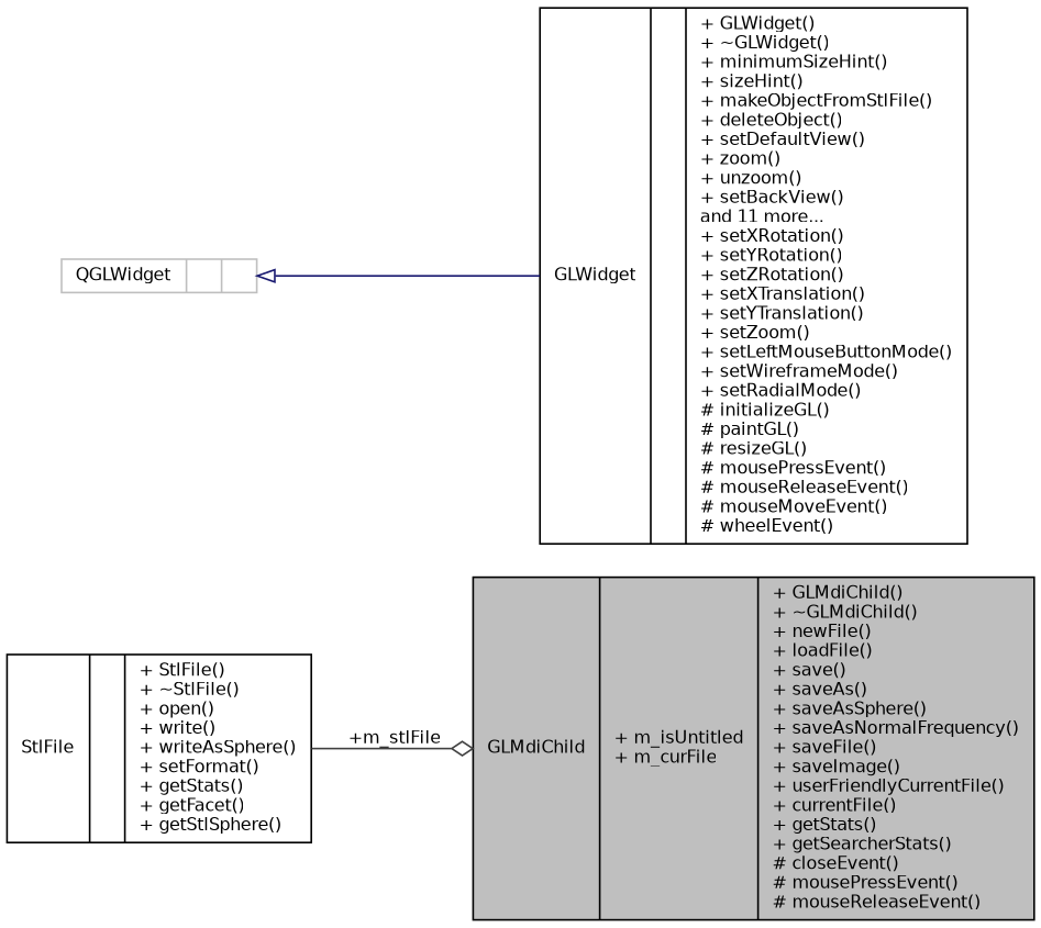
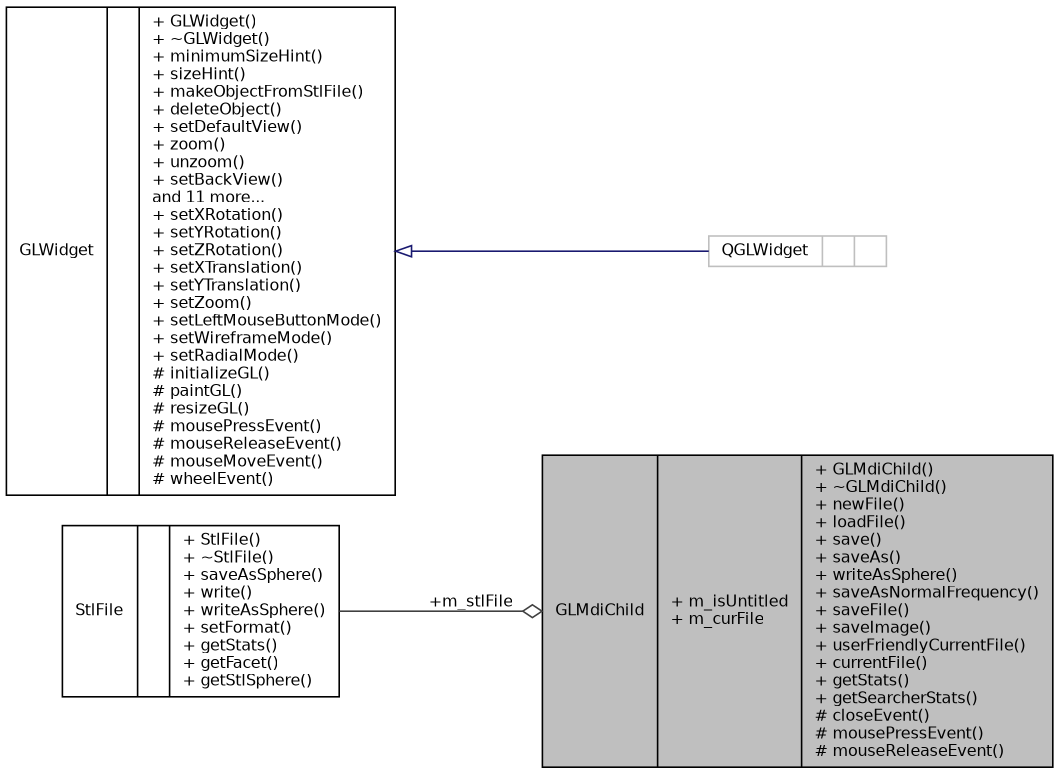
  digraph {
    rankdir=LR
    node [color=black fillcolor=white fontname=Helvetica fontsize=10 shape=record style=filled]
    edge [fontname=Helvetica fontsize=10 labelfontname=Helvetica labelfontsize=10 style=solid]
-   n1 [fillcolor=grey75 fontcolor=black height=0.2 label="{GLMdiChild\n|+ m_isUntitled\l+ m_curFile\l|+ GLMdiChild()\l+ ~GLMdiChild()\l+ newFile()\l+ loadFile()\l+ save()\l+ saveAs()\l+ saveAsSphere()\l+ saveAsNormalFrequency()\l+ saveFile()\l+ saveImage()\l+ userFriendlyCurrentFile()\l+ currentFile()\l+ getStats()\l+ getSearcherStats()\l# closeEvent()\l# mousePressEvent()\l# mouseReleaseEvent()\l}" width=0.4]
+   n1 [fillcolor=grey75 fontcolor=black height=0.2 label="{GLMdiChild\n|+ m_isUntitled\l+ m_curFile\l|+ GLMdiChild()\l+ ~GLMdiChild()\l+ newFile()\l+ loadFile()\l+ save()\l+ saveAs()\l+ writeAsSphere()\l+ saveAsNormalFrequency()\l+ saveFile()\l+ saveImage()\l+ userFriendlyCurrentFile()\l+ currentFile()\l+ getStats()\l+ getSearcherStats()\l# closeEvent()\l# mousePressEvent()\l# mouseReleaseEvent()\l}" width=0.4]
    n2 [height=0.2 label="{GLWidget\n||+ GLWidget()\l+ ~GLWidget()\l+ minimumSizeHint()\l+ sizeHint()\l+ makeObjectFromStlFile()\l+ deleteObject()\l+ setDefaultView()\l+ zoom()\l+ unzoom()\l+ setBackView()\land 11 more...\l+ setXRotation()\l+ setYRotation()\l+ setZRotation()\l+ setXTranslation()\l+ setYTranslation()\l+ setZoom()\l+ setLeftMouseButtonMode()\l+ setWireframeMode()\l+ setRadialMode()\l# initializeGL()\l# paintGL()\l# resizeGL()\l# mousePressEvent()\l# mouseReleaseEvent()\l# mouseMoveEvent()\l# wheelEvent()\l}" width=0.4]
    n3 [color=grey75 height=0.2 label="{QGLWidget\n||}" width=0.4]
-   n4 [height=0.2 label="{StlFile\n||+ StlFile()\l+ ~StlFile()\l+ open()\l+ write()\l+ writeAsSphere()\l+ setFormat()\l+ getStats()\l+ getFacet()\l+ getStlSphere()\l}" width=0.4]
-   n3 -> n2 [arrowtail=onormal color=midnightblue dir=back]
+   n4 [height=0.2 label="{StlFile\n||+ StlFile()\l+ ~StlFile()\l+ saveAsSphere()\l+ write()\l+ writeAsSphere()\l+ setFormat()\l+ getStats()\l+ getFacet()\l+ getStlSphere()\l}" width=0.4]
+   n2 -> n3 [arrowtail=onormal color=midnightblue dir=back]
    n4 -> n1 [arrowhead=odiamond color=grey25 label=" +m_stlFile"]
  }
